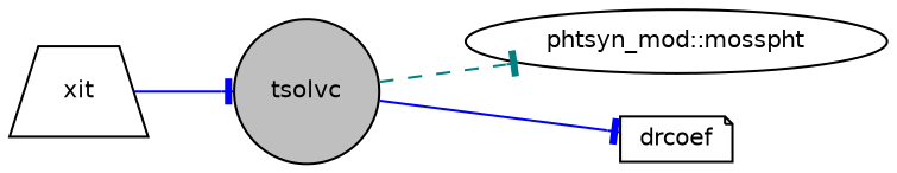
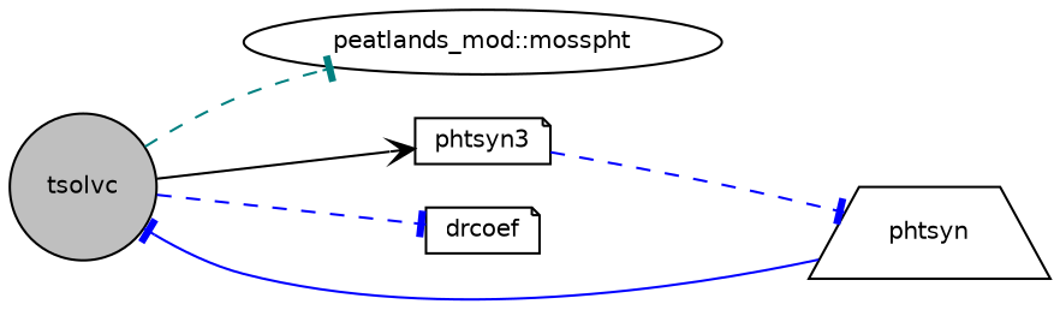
  digraph {
    rankdir=LR
    node [color=black fillcolor=white fontname=Helvetica fontsize=10 shape=note style=filled]
    edge [arrowhead=tee color=blue fontname=Helvetica fontsize=10 labelfontname=Helvetica labelfontsize=10 style=dashed]
    n1 [fillcolor=grey75 fontcolor=black height=0.2 label=tsolvc shape=circle width=0.4]
-   n2 [height=0.2 label="phtsyn_mod::mosspht" shape=ellipse width=0.4]
+   n2 [height=0.2 label="peatlands_mod::mosspht" shape=ellipse width=0.4]
+   n3 [height=0.2 label=phtsyn3 width=0.4]
    n4 [height=0.2 label=drcoef width=0.4]
-   n5 [height=0.2 label=xit shape=trapezium width=0.4]
+   n5 [height=0.2 label=phtsyn shape=trapezium width=0.4]
    n1 -> n2 [color=teal]
-   n1 -> n4 [style=solid]
+   n1 -> n3 [arrowhead=vee color=black style=solid]
+   n1 -> n4
+   n3 -> n5
    n5 -> n1 [style=solid]
  }
